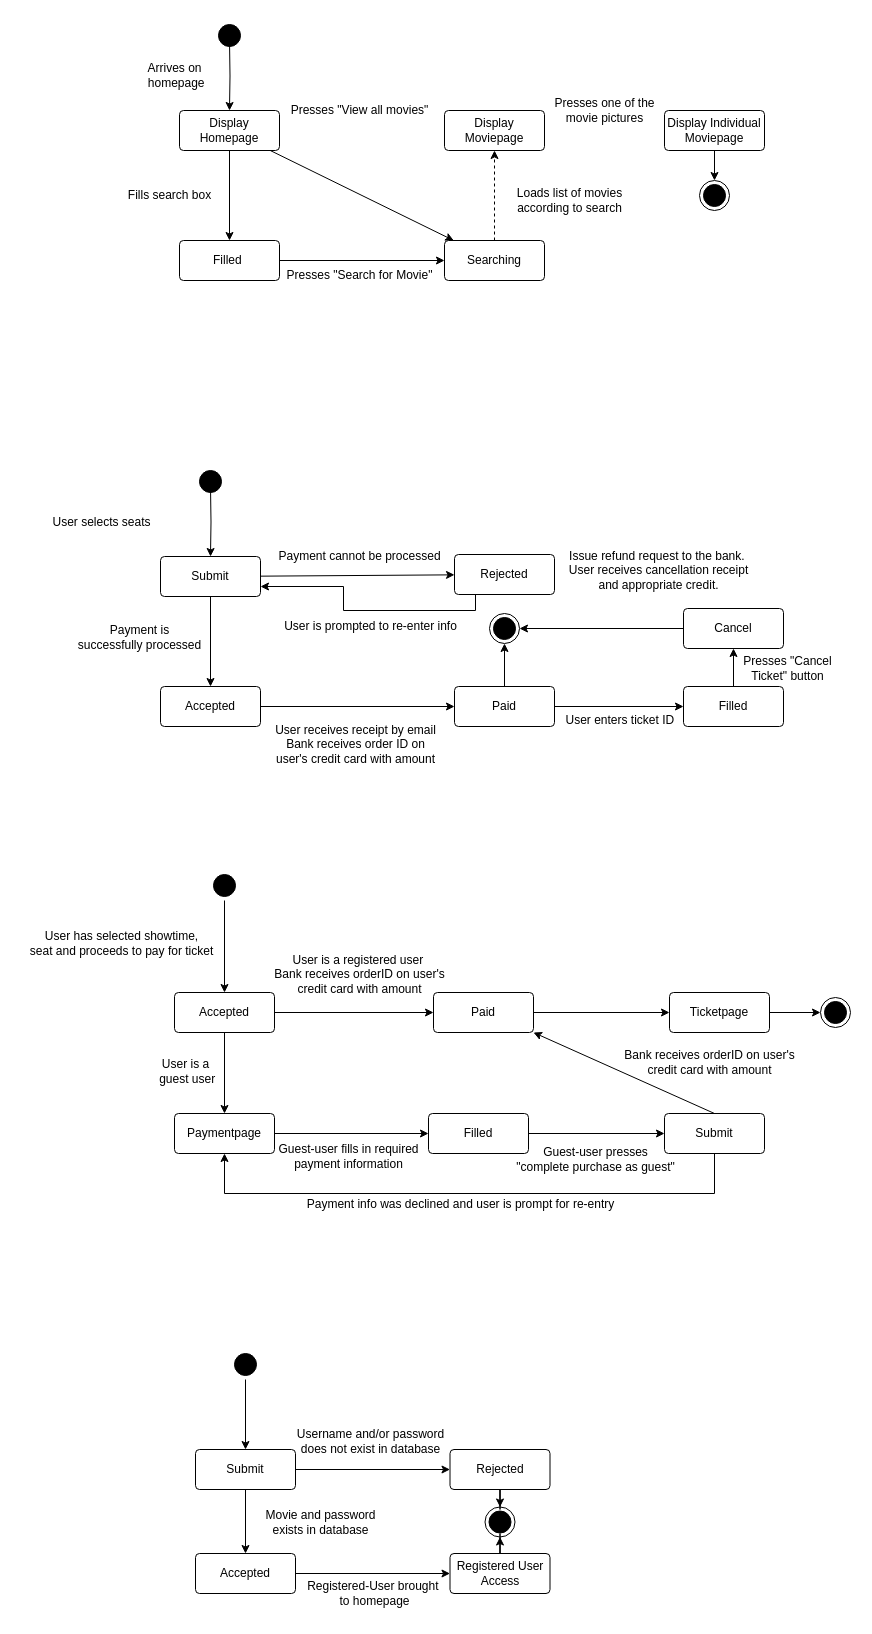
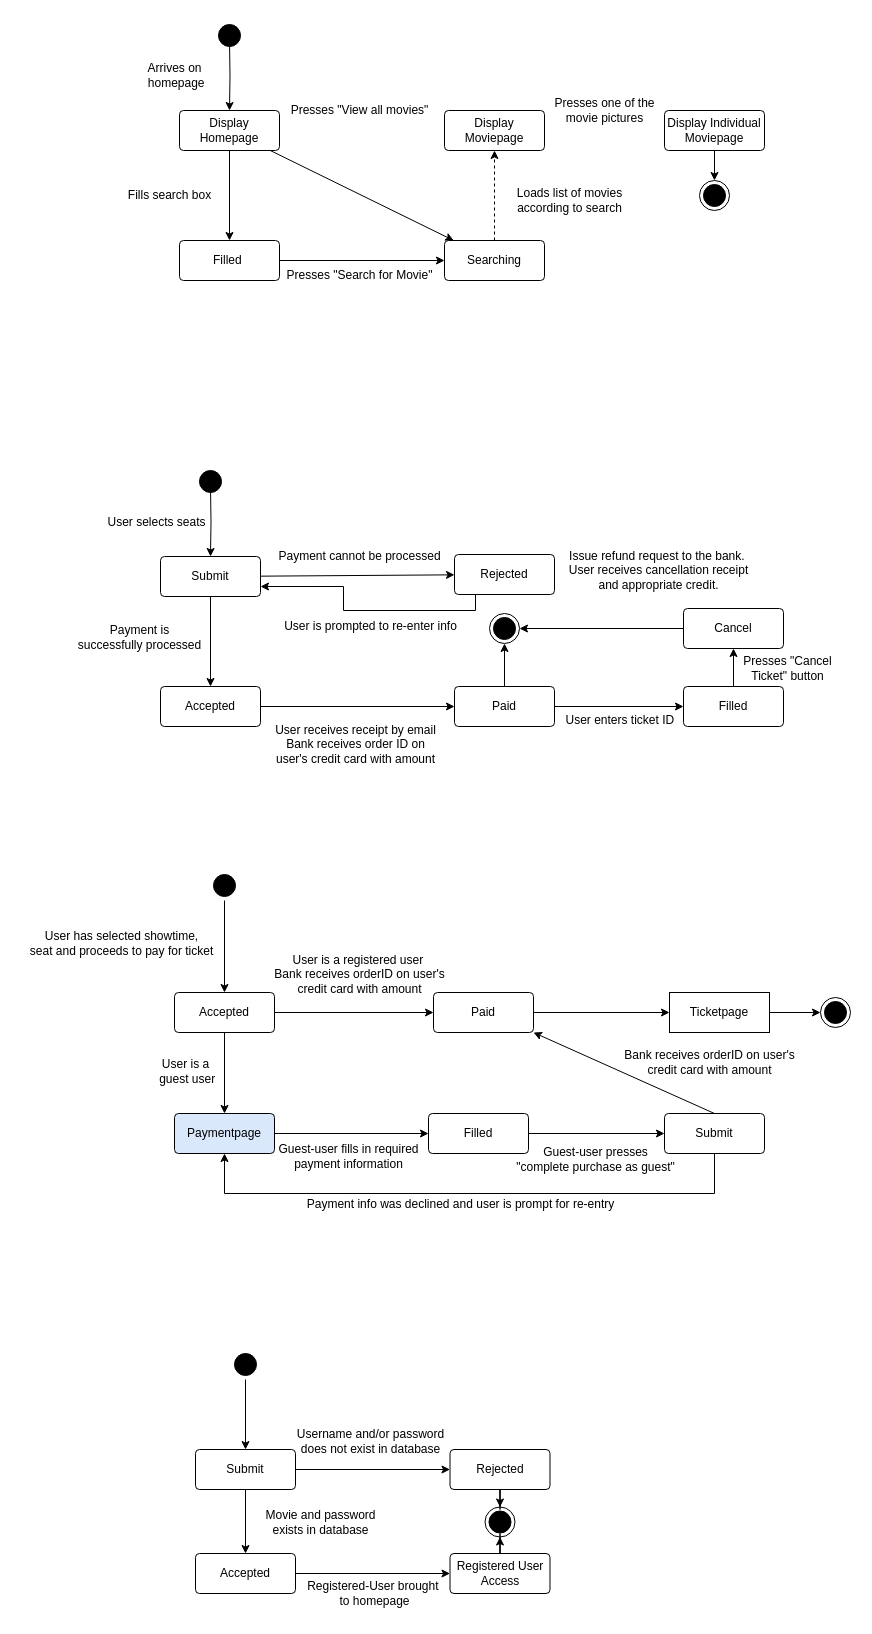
  <mxCell id="0" />
  <mxCell id="1" parent="0" />
  <mxCell id="2" style="edgeStyle=orthogonalEdgeStyle;rounded=0;orthogonalLoop=1;jettySize=auto;html=1;entryX=0.5;entryY=0;entryDx=0;entryDy=0;" edge="1" parent="1" target="6"><mxGeometry relative="1" as="geometry"><mxPoint x="229" y="40" as="sourcePoint" /></mxGeometry></mxCell>
  <mxCell id="3" style="edgeStyle=orthogonalEdgeStyle;rounded=0;orthogonalLoop=1;jettySize=auto;html=1;" edge="1" parent="1" source="6" target="8"><mxGeometry relative="1" as="geometry" /></mxCell>
  <mxCell id="4" style="edgeStyle=none;rounded=0;orthogonalLoop=1;jettySize=auto;html=1;exitX=0.75;exitY=0;exitDx=0;exitDy=0;" edge="1" parent="1" source="6"><mxGeometry relative="1" as="geometry"><mxPoint x="254" y="140" as="targetPoint" /></mxGeometry></mxCell>
  <mxCell id="5" style="edgeStyle=none;rounded=0;orthogonalLoop=1;jettySize=auto;html=1;" edge="1" parent="1" source="6" target="10"><mxGeometry relative="1" as="geometry" /></mxCell>
  <mxCell id="6" value="Display Homepage" style="rounded=1;arcSize=10;whiteSpace=wrap;html=1;align=center;" vertex="1" parent="1"><mxGeometry x="179" y="110" width="100" height="40" as="geometry" /></mxCell>
  <mxCell id="7" style="edgeStyle=orthogonalEdgeStyle;rounded=0;orthogonalLoop=1;jettySize=auto;html=1;" edge="1" parent="1" source="8" target="10"><mxGeometry relative="1" as="geometry" /></mxCell>
  <mxCell id="8" value="Filled&amp;nbsp;" style="rounded=1;arcSize=10;whiteSpace=wrap;html=1;align=center;" vertex="1" parent="1"><mxGeometry x="179" y="240" width="100" height="40" as="geometry" /></mxCell>
  <mxCell id="9" style="rounded=0;orthogonalLoop=1;jettySize=auto;html=1;entryX=0.5;entryY=1;entryDx=0;entryDy=0;exitX=0.5;exitY=0;exitDx=0;exitDy=0;dashed=1;" edge="1" parent="1" source="10" target="11"><mxGeometry relative="1" as="geometry" /></mxCell>
  <mxCell id="10" value="Searching" style="rounded=1;arcSize=10;whiteSpace=wrap;html=1;align=center;" vertex="1" parent="1"><mxGeometry x="444" y="240" width="100" height="40" as="geometry" /></mxCell>
  <mxCell id="11" value="Display Moviepage" style="rounded=1;arcSize=10;whiteSpace=wrap;html=1;align=center;" vertex="1" parent="1"><mxGeometry x="444" y="110" width="100" height="40" as="geometry" /></mxCell>
  <mxCell id="12" value="Arrives on&lt;br&gt;&amp;nbsp;homepage" style="text;html=1;align=center;verticalAlign=middle;resizable=0;points=[];autosize=1;strokeColor=none;fillColor=none;" vertex="1" parent="1"><mxGeometry x="134" y="55" width="80" height="40" as="geometry" /></mxCell>
  <mxCell id="13" value="Fills search box" style="text;html=1;align=center;verticalAlign=middle;resizable=0;points=[];autosize=1;strokeColor=none;fillColor=none;" vertex="1" parent="1"><mxGeometry x="114" y="180" width="110" height="30" as="geometry" /></mxCell>
  <mxCell id="14" value="Presses &quot;View all movies&quot;" style="text;html=1;align=center;verticalAlign=middle;resizable=0;points=[];autosize=1;strokeColor=none;fillColor=none;" vertex="1" parent="1"><mxGeometry x="279" y="95" width="160" height="30" as="geometry" /></mxCell>
  <mxCell id="15" value="Presses &quot;Search for Movie&quot;" style="text;html=1;align=center;verticalAlign=middle;resizable=0;points=[];autosize=1;strokeColor=none;fillColor=none;" vertex="1" parent="1"><mxGeometry x="274" y="260" width="170" height="30" as="geometry" /></mxCell>
  <mxCell id="16" style="edgeStyle=none;rounded=0;orthogonalLoop=1;jettySize=auto;html=1;" edge="1" parent="1" source="18"><mxGeometry relative="1" as="geometry"><mxPoint x="764" y="130" as="targetPoint" /></mxGeometry></mxCell>
  <mxCell id="17" style="edgeStyle=none;rounded=0;orthogonalLoop=1;jettySize=auto;html=1;" edge="1" parent="1" source="18"><mxGeometry relative="1" as="geometry"><mxPoint x="714" y="180" as="targetPoint" /></mxGeometry></mxCell>
  <mxCell id="18" value="Display Individual Moviepage" style="rounded=1;arcSize=10;whiteSpace=wrap;html=1;align=center;" vertex="1" parent="1"><mxGeometry x="664" y="110" width="100" height="40" as="geometry" /></mxCell>
  <mxCell id="19" value="Loads list of movies &lt;br&gt;according to search" style="text;html=1;align=center;verticalAlign=middle;resizable=0;points=[];autosize=1;strokeColor=none;fillColor=none;" vertex="1" parent="1"><mxGeometry x="504" y="180" width="130" height="40" as="geometry" /></mxCell>
  <mxCell id="20" value="" style="ellipse;html=1;shape=endState;fillColor=#000000;strokeColor=#000000;" vertex="1" parent="1"><mxGeometry x="699" y="180" width="30" height="30" as="geometry" /></mxCell>
  <mxCell id="21" value="" style="ellipse;html=1;shape=startState;fillColor=#000000;strokeColor=#000000;" vertex="1" parent="1"><mxGeometry x="214" y="20" width="30" height="30" as="geometry" /></mxCell>
  <mxCell id="22" value="Presses one of the &lt;br&gt;movie pictures" style="text;html=1;align=center;verticalAlign=middle;resizable=0;points=[];autosize=1;strokeColor=none;fillColor=none;" vertex="1" parent="1"><mxGeometry x="544" y="90" width="120" height="40" as="geometry" /></mxCell>
  <mxCell id="23" style="edgeStyle=orthogonalEdgeStyle;rounded=0;orthogonalLoop=1;jettySize=auto;html=1;entryX=0.5;entryY=0;entryDx=0;entryDy=0;" edge="1" parent="1" target="27"><mxGeometry relative="1" as="geometry"><mxPoint x="210" y="486" as="sourcePoint" /></mxGeometry></mxCell>
  <mxCell id="24" style="edgeStyle=orthogonalEdgeStyle;rounded=0;orthogonalLoop=1;jettySize=auto;html=1;" edge="1" parent="1" source="27" target="29"><mxGeometry relative="1" as="geometry" /></mxCell>
  <mxCell id="25" style="edgeStyle=none;rounded=0;orthogonalLoop=1;jettySize=auto;html=1;exitX=0.75;exitY=0;exitDx=0;exitDy=0;" edge="1" parent="1" source="27"><mxGeometry relative="1" as="geometry"><mxPoint x="235" y="586" as="targetPoint" /></mxGeometry></mxCell>
  <mxCell id="26" style="edgeStyle=none;rounded=0;orthogonalLoop=1;jettySize=auto;html=1;" edge="1" parent="1" source="27" target="34"><mxGeometry relative="1" as="geometry" /></mxCell>
  <mxCell id="27" value="Submit" style="rounded=1;arcSize=10;whiteSpace=wrap;html=1;align=center;" vertex="1" parent="1"><mxGeometry x="160" y="556" width="100" height="40" as="geometry" /></mxCell>
  <mxCell id="28" style="edgeStyle=orthogonalEdgeStyle;rounded=0;orthogonalLoop=1;jettySize=auto;html=1;" edge="1" parent="1" source="29" target="32"><mxGeometry relative="1" as="geometry" /></mxCell>
  <mxCell id="29" value="Accepted" style="rounded=1;arcSize=10;whiteSpace=wrap;html=1;align=center;" vertex="1" parent="1"><mxGeometry x="160" y="686" width="100" height="40" as="geometry" /></mxCell>
  <mxCell id="30" style="edgeStyle=orthogonalEdgeStyle;rounded=0;orthogonalLoop=1;jettySize=auto;html=1;" edge="1" parent="1" source="32" target="45"><mxGeometry relative="1" as="geometry" /></mxCell>
  <mxCell id="31" style="edgeStyle=orthogonalEdgeStyle;rounded=0;orthogonalLoop=1;jettySize=auto;html=1;" edge="1" parent="1" source="32" target="40"><mxGeometry relative="1" as="geometry" /></mxCell>
  <mxCell id="32" value="Paid" style="rounded=1;arcSize=10;whiteSpace=wrap;html=1;align=center;" vertex="1" parent="1"><mxGeometry x="454" y="686" width="100" height="40" as="geometry" /></mxCell>
  <mxCell id="33" style="edgeStyle=orthogonalEdgeStyle;rounded=0;orthogonalLoop=1;jettySize=auto;html=1;entryX=1;entryY=0.75;entryDx=0;entryDy=0;" edge="1" parent="1" source="34" target="27"><mxGeometry relative="1" as="geometry"><Array as="points"><mxPoint x="475" y="610" /><mxPoint x="343" y="610" /><mxPoint x="343" y="586" /></Array></mxGeometry></mxCell>
  <mxCell id="34" value="Rejected" style="rounded=1;arcSize=10;whiteSpace=wrap;html=1;align=center;" vertex="1" parent="1"><mxGeometry x="454" y="554" width="100" height="40" as="geometry" /></mxCell>
- <mxCell id="35" value="User selects seats" style="text;html=1;align=center;verticalAlign=middle;resizable=0;points=[];autosize=1;strokeColor=none;fillColor=none;" vertex="1" parent="1"><mxGeometry x="42" y="509" width="117" height="25" as="geometry" /></mxCell>
+ <mxCell id="35" value="User selects seats" style="text;html=1;align=center;verticalAlign=middle;resizable=0;points=[];autosize=1;strokeColor=none;fillColor=none;" vertex="1" parent="1"><mxGeometry x="97" y="509" width="117" height="25" as="geometry" /></mxCell>
  <mxCell id="36" value="Payment is &lt;br&gt;successfully processed" style="text;html=1;align=center;verticalAlign=middle;resizable=0;points=[];autosize=1;strokeColor=none;fillColor=none;" vertex="1" parent="1"><mxGeometry x="68" y="617" width="142" height="39" as="geometry" /></mxCell>
  <mxCell id="37" value="Payment cannot be processed" style="text;html=1;align=center;verticalAlign=middle;resizable=0;points=[];autosize=1;strokeColor=none;fillColor=none;" vertex="1" parent="1"><mxGeometry x="268.5" y="543.5" width="181" height="25" as="geometry" /></mxCell>
  <mxCell id="38" value="User receives receipt by email&lt;br&gt;Bank receives order ID on&lt;br&gt;user's credit card with amount" style="text;html=1;align=center;verticalAlign=middle;resizable=0;points=[];autosize=1;strokeColor=none;fillColor=none;" vertex="1" parent="1"><mxGeometry x="265" y="718" width="179" height="52" as="geometry" /></mxCell>
  <mxCell id="39" style="edgeStyle=none;rounded=0;orthogonalLoop=1;jettySize=auto;html=1;" edge="1" parent="1"><mxGeometry relative="1" as="geometry"><mxPoint x="745" y="576" as="targetPoint" /><mxPoint x="745" y="576" as="sourcePoint" /></mxGeometry></mxCell>
  <mxCell id="40" value="" style="ellipse;html=1;shape=endState;fillColor=#000000;strokeColor=#000000;" vertex="1" parent="1"><mxGeometry x="489" y="613" width="30" height="30" as="geometry" /></mxCell>
  <mxCell id="41" value="" style="ellipse;html=1;shape=startState;fillColor=#000000;strokeColor=#000000;" vertex="1" parent="1"><mxGeometry x="195" y="466" width="30" height="30" as="geometry" /></mxCell>
  <mxCell id="42" value="User is prompted to re-enter info" style="text;html=1;align=center;verticalAlign=middle;resizable=0;points=[];autosize=1;strokeColor=none;fillColor=none;" vertex="1" parent="1"><mxGeometry x="274" y="613" width="191" height="25" as="geometry" /></mxCell>
  <mxCell id="43" value="User enters ticket ID&amp;nbsp;" style="text;html=1;align=center;verticalAlign=middle;resizable=0;points=[];autosize=1;strokeColor=none;fillColor=none;" vertex="1" parent="1"><mxGeometry x="556" y="707" width="130" height="25" as="geometry" /></mxCell>
  <mxCell id="44" style="edgeStyle=orthogonalEdgeStyle;rounded=0;orthogonalLoop=1;jettySize=auto;html=1;" edge="1" parent="1" source="45" target="47"><mxGeometry relative="1" as="geometry" /></mxCell>
  <mxCell id="45" value="Filled" style="rounded=1;arcSize=10;whiteSpace=wrap;html=1;align=center;strokeColor=#000000;" vertex="1" parent="1"><mxGeometry x="683" y="686" width="100" height="40" as="geometry" /></mxCell>
  <mxCell id="46" style="edgeStyle=orthogonalEdgeStyle;rounded=0;orthogonalLoop=1;jettySize=auto;html=1;entryX=1;entryY=0.5;entryDx=0;entryDy=0;" edge="1" parent="1" source="47" target="40"><mxGeometry relative="1" as="geometry" /></mxCell>
  <mxCell id="47" value="Cancel" style="rounded=1;arcSize=10;whiteSpace=wrap;html=1;align=center;strokeColor=#000000;" vertex="1" parent="1"><mxGeometry x="683" y="608" width="100" height="40" as="geometry" /></mxCell>
  <mxCell id="48" value="Presses &quot;Cancel &lt;br&gt;Ticket&quot; button" style="text;html=1;align=center;verticalAlign=middle;resizable=0;points=[];autosize=1;strokeColor=none;fillColor=none;" vertex="1" parent="1"><mxGeometry x="734" y="648" width="106" height="39" as="geometry" /></mxCell>
  <mxCell id="49" value="Issue refund request to the bank.&amp;nbsp;&lt;br&gt;User receives cancellation receipt&lt;br&gt;and appropriate credit." style="text;html=1;align=center;verticalAlign=middle;resizable=0;points=[];autosize=1;strokeColor=none;fillColor=none;" vertex="1" parent="1"><mxGeometry x="559" y="543.5" width="198" height="52" as="geometry" /></mxCell>
  <mxCell id="50" style="edgeStyle=orthogonalEdgeStyle;rounded=0;orthogonalLoop=1;jettySize=auto;html=1;entryX=0.5;entryY=0;entryDx=0;entryDy=0;" edge="1" parent="1" source="51" target="54"><mxGeometry relative="1" as="geometry"><mxPoint x="199" y="956" as="targetPoint" /></mxGeometry></mxCell>
  <mxCell id="51" value="" style="ellipse;html=1;shape=startState;fillColor=#000000;strokeColor=#000000;" vertex="1" parent="1"><mxGeometry x="209" y="870" width="30" height="30" as="geometry" /></mxCell>
  <mxCell id="52" style="edgeStyle=orthogonalEdgeStyle;rounded=0;orthogonalLoop=1;jettySize=auto;html=1;" edge="1" parent="1" source="54" target="60"><mxGeometry relative="1" as="geometry" /></mxCell>
  <mxCell id="53" style="edgeStyle=none;rounded=0;orthogonalLoop=1;jettySize=auto;html=1;entryX=0;entryY=0.5;entryDx=0;entryDy=0;" edge="1" parent="1" source="54" target="71"><mxGeometry relative="1" as="geometry" /></mxCell>
  <mxCell id="54" value="Accepted" style="rounded=1;arcSize=10;whiteSpace=wrap;html=1;align=center;" vertex="1" parent="1"><mxGeometry x="174" y="992" width="100" height="40" as="geometry" /></mxCell>
  <mxCell id="55" value="User has selected showtime, &lt;br&gt;seat and proceeds to pay for ticket" style="text;html=1;align=center;verticalAlign=middle;resizable=0;points=[];autosize=1;strokeColor=none;fillColor=none;" vertex="1" parent="1"><mxGeometry x="20" y="923" width="202" height="39" as="geometry" /></mxCell>
  <mxCell id="56" style="edgeStyle=none;rounded=0;orthogonalLoop=1;jettySize=auto;html=1;entryX=0;entryY=0.5;entryDx=0;entryDy=0;" edge="1" parent="1" source="57" target="73"><mxGeometry relative="1" as="geometry"><mxPoint x="812" y="1012" as="targetPoint" /></mxGeometry></mxCell>
- <mxCell id="57" value="Ticketpage" style="rounded=1;arcSize=10;whiteSpace=wrap;html=1;align=center;strokeColor=#000000;" vertex="1" parent="1"><mxGeometry x="669" y="992" width="100" height="40" as="geometry" /></mxCell>
+ <mxCell id="57" value="Ticketpage" style="arcSize=10;whiteSpace=wrap;html=1;align=center;strokeColor=#000000;rounded=0;" vertex="1" parent="1"><mxGeometry x="669" y="992" width="100" height="40" as="geometry" /></mxCell>
  <mxCell id="58" value="User is a registered user&amp;nbsp;&lt;br&gt;Bank receives orderID on user's &lt;br&gt;credit card with amount" style="text;html=1;align=center;verticalAlign=middle;resizable=0;points=[];autosize=1;strokeColor=none;fillColor=none;" vertex="1" parent="1"><mxGeometry x="264.5" y="948" width="189" height="52" as="geometry" /></mxCell>
  <mxCell id="59" style="edgeStyle=orthogonalEdgeStyle;rounded=0;orthogonalLoop=1;jettySize=auto;html=1;" edge="1" parent="1" source="60" target="64"><mxGeometry relative="1" as="geometry" /></mxCell>
- <mxCell id="60" value="Paymentpage" style="rounded=1;arcSize=10;whiteSpace=wrap;html=1;align=center;strokeColor=#000000;" vertex="1" parent="1"><mxGeometry x="174" y="1113" width="100" height="40" as="geometry" /></mxCell>
+ <mxCell id="60" value="Paymentpage" style="rounded=1;arcSize=10;whiteSpace=wrap;html=1;align=center;strokeColor=#000000;fillColor=#dae8fc;" vertex="1" parent="1"><mxGeometry x="174" y="1113" width="100" height="40" as="geometry" /></mxCell>
  <mxCell id="61" value="User is a&lt;br&gt;&amp;nbsp;guest user" style="text;html=1;align=center;verticalAlign=middle;resizable=0;points=[];autosize=1;strokeColor=none;fillColor=none;" vertex="1" parent="1"><mxGeometry x="146" y="1051" width="78" height="39" as="geometry" /></mxCell>
  <mxCell id="62" value="Guest-user fills in required &lt;br&gt;payment information" style="text;html=1;align=center;verticalAlign=middle;resizable=0;points=[];autosize=1;strokeColor=none;fillColor=none;" vertex="1" parent="1"><mxGeometry x="268.5" y="1136" width="158" height="39" as="geometry" /></mxCell>
  <mxCell id="63" style="edgeStyle=orthogonalEdgeStyle;rounded=0;orthogonalLoop=1;jettySize=auto;html=1;" edge="1" parent="1" source="64" target="67"><mxGeometry relative="1" as="geometry" /></mxCell>
  <mxCell id="64" value="Filled" style="rounded=1;arcSize=10;whiteSpace=wrap;html=1;align=center;strokeColor=#000000;" vertex="1" parent="1"><mxGeometry x="428" y="1113" width="100" height="40" as="geometry" /></mxCell>
  <mxCell id="65" style="edgeStyle=orthogonalEdgeStyle;rounded=0;orthogonalLoop=1;jettySize=auto;html=1;entryX=0.5;entryY=1;entryDx=0;entryDy=0;" edge="1" parent="1" source="67" target="60"><mxGeometry relative="1" as="geometry"><Array as="points"><mxPoint x="714" y="1193" /><mxPoint x="224" y="1193" /></Array></mxGeometry></mxCell>
  <mxCell id="66" style="rounded=0;orthogonalLoop=1;jettySize=auto;html=1;entryX=1;entryY=1;entryDx=0;entryDy=0;exitX=0.5;exitY=0;exitDx=0;exitDy=0;" edge="1" parent="1" source="67" target="71"><mxGeometry relative="1" as="geometry" /></mxCell>
  <mxCell id="67" value="Submit" style="rounded=1;arcSize=10;whiteSpace=wrap;html=1;align=center;strokeColor=#000000;" vertex="1" parent="1"><mxGeometry x="664" y="1113" width="100" height="40" as="geometry" /></mxCell>
  <mxCell id="68" value="Guest-user presses&lt;br&gt;&quot;complete purchase as guest&quot;" style="text;html=1;align=center;verticalAlign=middle;resizable=0;points=[];autosize=1;strokeColor=none;fillColor=none;" vertex="1" parent="1"><mxGeometry x="506" y="1139" width="177" height="39" as="geometry" /></mxCell>
  <mxCell id="69" value="Payment info was declined and user is prompt for re-entry" style="text;html=1;align=center;verticalAlign=middle;resizable=0;points=[];autosize=1;strokeColor=none;fillColor=none;" vertex="1" parent="1"><mxGeometry x="297" y="1191" width="326" height="25" as="geometry" /></mxCell>
  <mxCell id="70" style="edgeStyle=orthogonalEdgeStyle;rounded=0;orthogonalLoop=1;jettySize=auto;html=1;entryX=0;entryY=0.5;entryDx=0;entryDy=0;" edge="1" parent="1" source="71" target="57"><mxGeometry relative="1" as="geometry" /></mxCell>
  <mxCell id="71" value="Paid" style="rounded=1;arcSize=10;whiteSpace=wrap;html=1;align=center;" vertex="1" parent="1"><mxGeometry x="433" y="992" width="100" height="40" as="geometry" /></mxCell>
  <mxCell id="72" value="Bank receives orderID on user's &lt;br&gt;credit card with amount" style="text;html=1;align=center;verticalAlign=middle;resizable=0;points=[];autosize=1;strokeColor=none;fillColor=none;" vertex="1" parent="1"><mxGeometry x="614" y="1042" width="189" height="39" as="geometry" /></mxCell>
  <mxCell id="73" value="" style="ellipse;html=1;shape=endState;fillColor=#000000;strokeColor=#000000;" vertex="1" parent="1"><mxGeometry x="820" y="997" width="30" height="30" as="geometry" /></mxCell>
  <mxCell id="74" style="edgeStyle=orthogonalEdgeStyle;rounded=0;orthogonalLoop=1;jettySize=auto;html=1;entryX=0.5;entryY=0;entryDx=0;entryDy=0;" edge="1" parent="1" source="75" target="78"><mxGeometry relative="1" as="geometry" /></mxCell>
  <mxCell id="75" value="" style="ellipse;html=1;shape=startState;fillColor=#000000;strokeColor=#000000;" vertex="1" parent="1"><mxGeometry x="230" y="1349" width="30" height="30" as="geometry" /></mxCell>
  <mxCell id="76" style="edgeStyle=orthogonalEdgeStyle;rounded=0;orthogonalLoop=1;jettySize=auto;html=1;" edge="1" parent="1" source="78" target="80"><mxGeometry relative="1" as="geometry" /></mxCell>
  <mxCell id="77" style="edgeStyle=orthogonalEdgeStyle;rounded=0;orthogonalLoop=1;jettySize=auto;html=1;" edge="1" parent="1" source="78" target="86"><mxGeometry relative="1" as="geometry" /></mxCell>
  <mxCell id="78" value="Submit" style="rounded=1;arcSize=10;whiteSpace=wrap;html=1;align=center;" vertex="1" parent="1"><mxGeometry x="195" y="1449" width="100" height="40" as="geometry" /></mxCell>
  <mxCell id="79" style="edgeStyle=orthogonalEdgeStyle;rounded=0;orthogonalLoop=1;jettySize=auto;html=1;" edge="1" parent="1" source="80" target="83"><mxGeometry relative="1" as="geometry" /></mxCell>
  <mxCell id="80" value="Accepted" style="rounded=1;arcSize=10;whiteSpace=wrap;html=1;align=center;strokeColor=#000000;" vertex="1" parent="1"><mxGeometry x="195" y="1553" width="100" height="40" as="geometry" /></mxCell>
  <mxCell id="81" value="Movie and password&lt;br&gt;exists in database" style="text;html=1;align=center;verticalAlign=middle;resizable=0;points=[];autosize=1;strokeColor=none;fillColor=none;" vertex="1" parent="1"><mxGeometry x="244" y="1502" width="151" height="39" as="geometry" /></mxCell>
  <mxCell id="82" style="edgeStyle=orthogonalEdgeStyle;rounded=0;orthogonalLoop=1;jettySize=auto;html=1;entryX=0.5;entryY=1;entryDx=0;entryDy=0;" edge="1" parent="1" source="83" target="88"><mxGeometry relative="1" as="geometry" /></mxCell>
  <mxCell id="83" value="Registered User Access" style="rounded=1;arcSize=10;whiteSpace=wrap;html=1;align=center;strokeColor=#000000;" vertex="1" parent="1"><mxGeometry x="449.5" y="1553" width="100" height="40" as="geometry" /></mxCell>
  <mxCell id="84" value="Registered-User brought&amp;nbsp;&lt;br&gt;to homepage" style="text;html=1;align=center;verticalAlign=middle;resizable=0;points=[];autosize=1;strokeColor=none;fillColor=none;" vertex="1" parent="1"><mxGeometry x="297" y="1573" width="153" height="39" as="geometry" /></mxCell>
  <mxCell id="85" style="edgeStyle=orthogonalEdgeStyle;rounded=0;orthogonalLoop=1;jettySize=auto;html=1;" edge="1" parent="1" source="86" target="88"><mxGeometry relative="1" as="geometry" /></mxCell>
  <mxCell id="86" value="Rejected" style="rounded=1;arcSize=10;whiteSpace=wrap;html=1;align=center;strokeColor=#000000;" vertex="1" parent="1"><mxGeometry x="449.5" y="1449" width="100" height="40" as="geometry" /></mxCell>
  <mxCell id="87" value="Username and/or password&lt;br&gt;does not exist in database" style="text;html=1;align=center;verticalAlign=middle;resizable=0;points=[];autosize=1;strokeColor=none;fillColor=none;" vertex="1" parent="1"><mxGeometry x="286.5" y="1421" width="166" height="39" as="geometry" /></mxCell>
  <mxCell id="88" value="" style="ellipse;html=1;shape=endState;fillColor=#000000;strokeColor=#000000;" vertex="1" parent="1"><mxGeometry x="484.5" y="1506.5" width="30" height="30" as="geometry" /></mxCell>
